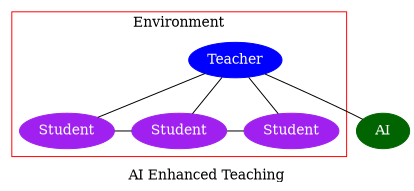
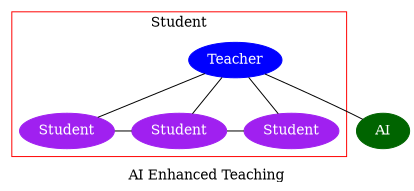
  graph {
    label="AI Enhanced Teaching"
    fontname="DejaVu Serif"
    node [color=purple fontcolor=white style=filled fontname="DejaVu Serif"]
    edge [fontname="DejaVu Serif"]
    n1 [color=blue label=Teacher]
    n2 [label=Student]
    n3 [label=Student]
    n4 [label=Student]
    n5 [color=darkgreen label=AI]
    subgraph cluster_1 {
      color=red
-     label=Environment
+     label=Student
      n1
      n2
      n3
      n4
    }
    n1 -- n2
    n1 -- n3
    n1 -- n4
    n1 -- n5
    n2 -- n3 [constraint=false]
    n3 -- n4 [constraint=false]
  }
